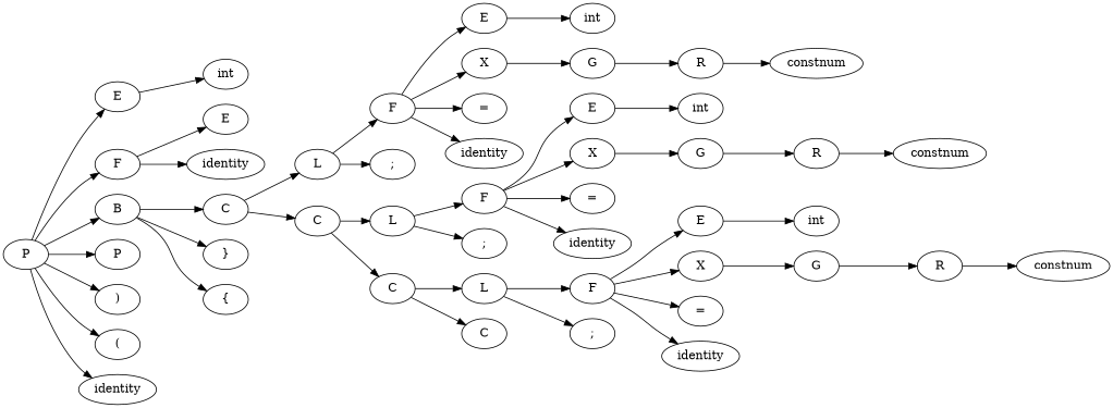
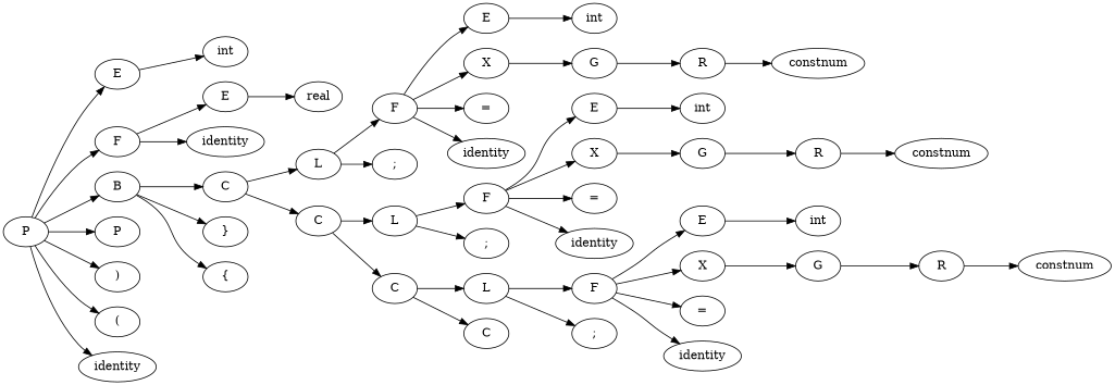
  digraph {
    rankdir=LR
    n1 [label=E]
    n2 [label=int]
    n3 [label=E]
+   n4 [label=real]
    n5 [label=F]
    n6 [label=identity]
    n7 [label=E]
    n8 [label=int]
    n9 [label=R]
    n10 [label=constnum]
    n11 [label=G]
    n12 [label=X]
    n13 [label=F]
    n14 [label="="]
    n15 [label=identity]
    n16 [label=L]
    n17 [label=";"]
    n18 [label=E]
    n19 [label=int]
    n20 [label=R]
    n21 [label=constnum]
    n22 [label=G]
    n23 [label=X]
    n24 [label=F]
    n25 [label="="]
    n26 [label=identity]
    n27 [label=L]
    n28 [label=";"]
    n29 [label=E]
    n30 [label=int]
    n31 [label=R]
    n32 [label=constnum]
    n33 [label=G]
    n34 [label=X]
    n35 [label=F]
    n36 [label="="]
    n37 [label=identity]
    n38 [label=L]
    n39 [label=";"]
    n40 [label=C]
    n41 [label=C]
    n42 [label=C]
    n43 [label=C]
    n44 [label=B]
    n45 [label="}"]
    n46 [label="{"]
    n47 [label=P]
    n48 [label=P]
    n49 [label=")"]
    n50 [label="("]
    n51 [label=identity]
    n1 -> n2
+   n3 -> n4
    n5 -> n3
    n5 -> n6
    n7 -> n8
    n9 -> n10
    n11 -> n9
    n12 -> n11
    n13 -> n7
    n13 -> n12
    n13 -> n14
    n13 -> n15
    n16 -> n13
    n16 -> n17
    n18 -> n19
    n20 -> n21
    n22 -> n20
    n23 -> n22
    n24 -> n18
    n24 -> n23
    n24 -> n25
    n24 -> n26
    n27 -> n24
    n27 -> n28
    n29 -> n30
    n31 -> n32
    n33 -> n31
    n34 -> n33
    n35 -> n29
    n35 -> n34
    n35 -> n36
    n35 -> n37
    n38 -> n35
    n38 -> n39
    n41 -> n38
    n41 -> n40
    n42 -> n27
    n42 -> n41
    n43 -> n16
    n43 -> n42
    n44 -> n43
    n44 -> n45
    n44 -> n46
    n48 -> n1
    n48 -> n5
    n48 -> n44
    n48 -> n47
    n48 -> n49
    n48 -> n50
    n48 -> n51
  }
